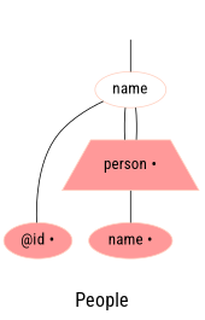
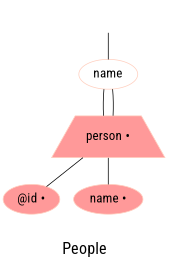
  graph {
    fontname="Roboto Condensed"
    fontsize=22
    label=People
    labeljust=center
    node [color="#ffcfbf" fontname="Roboto Condensed" fontsize=18 fillcolor="#ff9999" style=filled]
    edge [fontname="Roboto Condensed"]
    -1007653873 [color=white fontcolor=white fillcolor="" style=""]
    n2 [label=name fillcolor="" style=""]
    n3 [label="person &bull;" shape=trapezium]
    n4 [label="@id &bull;"]
    n5 [label="name &bull;"]
    -1007653873 -- n2
    n2 -- n3
    n2 -- n3
-   n2 -- n4
+   n3 -- n4
    n3 -- n5
  }
